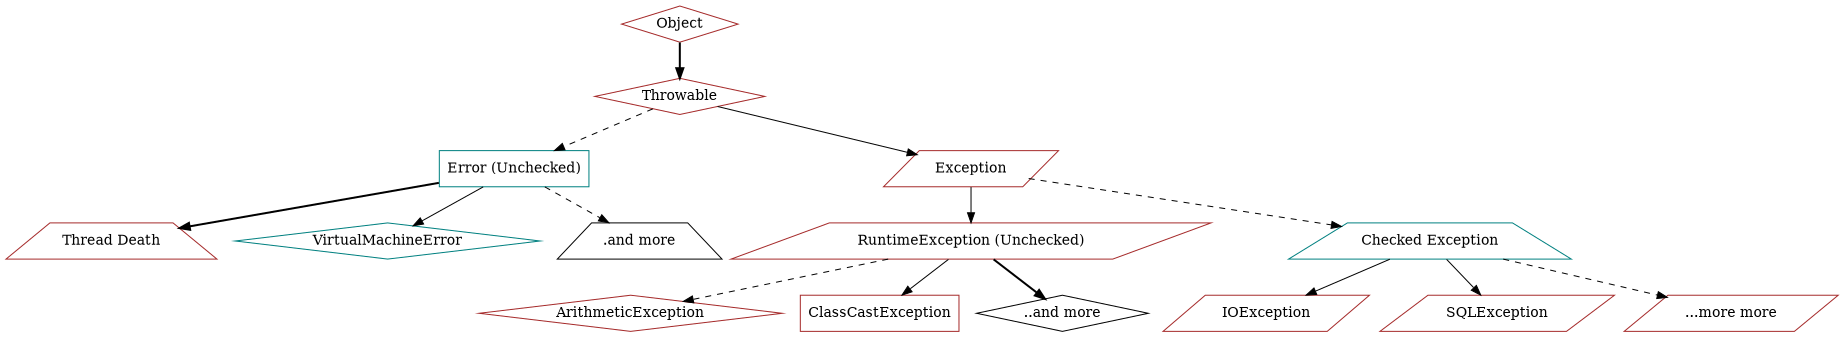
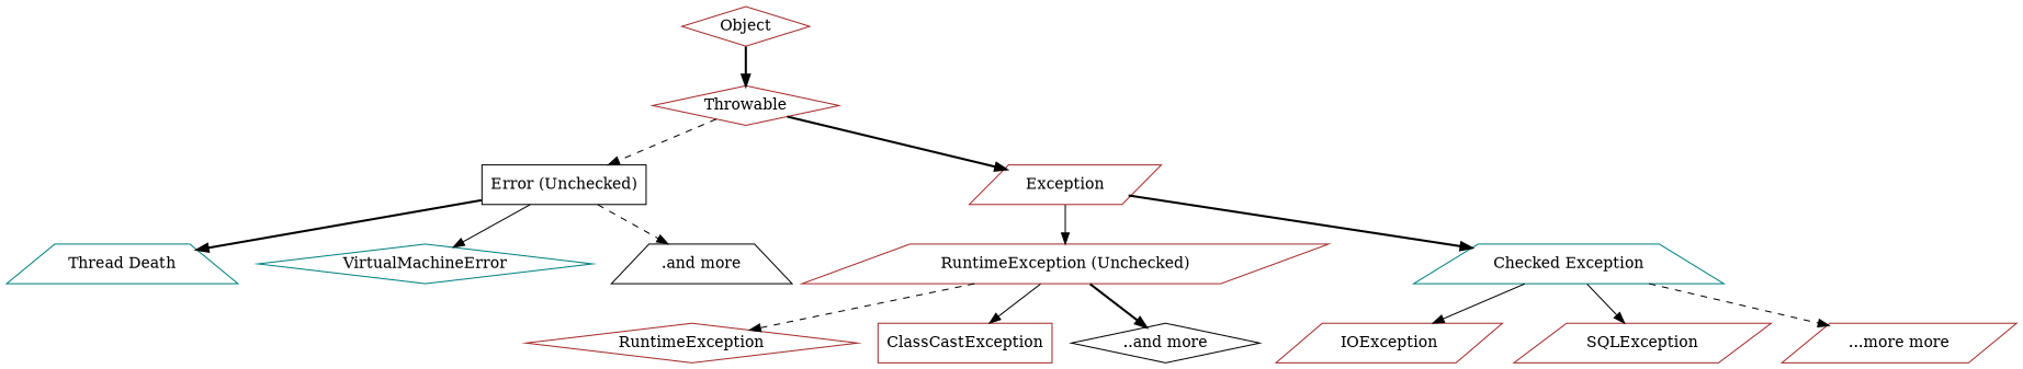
  digraph {
    node [color=brown shape=diamond]
    edge [style=dashed]
    Object
    Throwable
-   "Error (Unchecked)" [color=teal shape=box]
+   "Error (Unchecked)" [color=black shape=box]
    Exception [shape=parallelogram]
-   "Thread Death" [shape=trapezium]
+   "Thread Death" [color=teal shape=trapezium]
    VirtualMachineError [color=teal]
    ".and more" [color=black shape=trapezium]
    "RuntimeException (Unchecked)" [shape=parallelogram]
    "Checked Exception" [color=teal shape=trapezium]
-   ArithmeticException
+   ArithmeticException [label=RuntimeException]
    ClassCastException [shape=box]
    "..and more" [color=black]
    IOException [shape=parallelogram]
    SQLException [shape=parallelogram]
    n15 [label="...more more" shape=parallelogram]
    Object -> Throwable [style=bold]
    Throwable -> "Error (Unchecked)"
-   Throwable -> Exception [style=solid]
+   Throwable -> Exception [style=bold]
    "Error (Unchecked)" -> "Thread Death" [style=bold]
    "Error (Unchecked)" -> VirtualMachineError [style=solid]
    "Error (Unchecked)" -> ".and more"
    Exception -> "RuntimeException (Unchecked)" [style=solid]
-   Exception -> "Checked Exception"
+   Exception -> "Checked Exception" [style=bold]
    "RuntimeException (Unchecked)" -> ArithmeticException
    "RuntimeException (Unchecked)" -> ClassCastException [style=solid]
    "RuntimeException (Unchecked)" -> "..and more" [style=bold]
    "Checked Exception" -> IOException [style=solid]
    "Checked Exception" -> SQLException [style=solid]
    "Checked Exception" -> n15
  }
